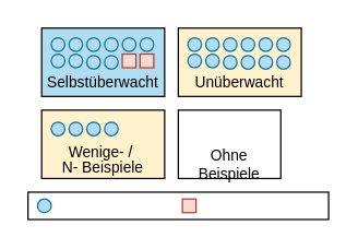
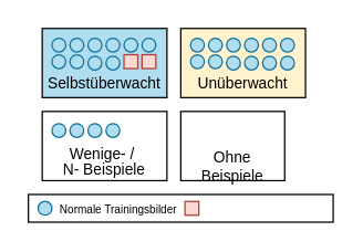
  <mxCell id="0" />
  <mxCell id="1" parent="0" />
  <mxCell id="2" value="" style="group" vertex="1" connectable="0" parent="1"><mxGeometry x="30" y="20" width="90" height="50" as="geometry" /></mxCell>
  <mxCell id="3" value="&lt;div&gt;&lt;font style=&quot;font-size: 11px;&quot;&gt;&lt;br&gt;&lt;/font&gt;&lt;/div&gt;&lt;div&gt;&lt;font style=&quot;font-size: 11px;&quot;&gt;&lt;br&gt;&lt;/font&gt;&lt;/div&gt;&lt;div&gt;&lt;font style=&quot;font-size: 11px;&quot;&gt;Selbstüberwacht&lt;/font&gt;&lt;/div&gt;" style="rounded=0;whiteSpace=wrap;html=1;align=center;fillColor=#b1ddf0;" vertex="1" parent="2"><mxGeometry width="90" height="50" as="geometry" /></mxCell>
  <mxCell id="4" value="" style="ellipse;whiteSpace=wrap;html=1;aspect=fixed;fillColor=#b1ddf0;strokeColor=#10739e;" vertex="1" parent="2"><mxGeometry x="7" y="7" width="10" height="10" as="geometry" /></mxCell>
  <mxCell id="5" value="" style="ellipse;whiteSpace=wrap;html=1;aspect=fixed;fillColor=#b1ddf0;strokeColor=#10739e;" vertex="1" parent="2"><mxGeometry x="20" y="7" width="10" height="10" as="geometry" /></mxCell>
  <mxCell id="6" value="" style="ellipse;whiteSpace=wrap;html=1;aspect=fixed;fillColor=#b1ddf0;strokeColor=#10739e;" vertex="1" parent="2"><mxGeometry x="33" y="7" width="10" height="10" as="geometry" /></mxCell>
  <mxCell id="7" value="" style="ellipse;whiteSpace=wrap;html=1;aspect=fixed;fillColor=#b1ddf0;strokeColor=#10739e;" vertex="1" parent="2"><mxGeometry x="46" y="7" width="10" height="10" as="geometry" /></mxCell>
  <mxCell id="8" value="" style="ellipse;whiteSpace=wrap;html=1;aspect=fixed;fillColor=#b1ddf0;strokeColor=#10739e;" vertex="1" parent="2"><mxGeometry x="59" y="7" width="10" height="10" as="geometry" /></mxCell>
  <mxCell id="9" value="" style="ellipse;whiteSpace=wrap;html=1;aspect=fixed;fillColor=#b1ddf0;strokeColor=#10739e;" vertex="1" parent="2"><mxGeometry x="72" y="7" width="10" height="10" as="geometry" /></mxCell>
  <mxCell id="10" value="" style="ellipse;whiteSpace=wrap;html=1;aspect=fixed;fillColor=#b1ddf0;strokeColor=#10739e;" vertex="1" parent="2"><mxGeometry x="7" y="19" width="10" height="10" as="geometry" /></mxCell>
  <mxCell id="11" value="" style="ellipse;whiteSpace=wrap;html=1;aspect=fixed;fillColor=#b1ddf0;strokeColor=#10739e;" vertex="1" parent="2"><mxGeometry x="20" y="19" width="10" height="10" as="geometry" /></mxCell>
  <mxCell id="12" value="" style="whiteSpace=wrap;html=1;aspect=fixed;fillColor=#fad9d5;strokeColor=#ae4132;" vertex="1" parent="2"><mxGeometry x="59" y="19" width="10" height="10" as="geometry" /></mxCell>
  <mxCell id="13" value="" style="whiteSpace=wrap;html=1;aspect=fixed;fillColor=#fad9d5;strokeColor=#ae4132;" vertex="1" parent="2"><mxGeometry x="72" y="19" width="10" height="10" as="geometry" /></mxCell>
  <mxCell id="14" value="" style="ellipse;whiteSpace=wrap;html=1;aspect=fixed;fillColor=#b1ddf0;strokeColor=#10739e;" vertex="1" parent="2"><mxGeometry x="33" y="20" width="10" height="10" as="geometry" /></mxCell>
  <mxCell id="15" value="" style="ellipse;whiteSpace=wrap;html=1;aspect=fixed;fillColor=#b1ddf0;strokeColor=#10739e;" vertex="1" parent="2"><mxGeometry x="46" y="20" width="10" height="10" as="geometry" /></mxCell>
  <mxCell id="16" value="&lt;div&gt;&lt;font style=&quot;font-size: 11px;&quot;&gt;&lt;br&gt;&lt;/font&gt;&lt;/div&gt;&lt;div&gt;&lt;font style=&quot;font-size: 11px;&quot;&gt;&lt;br&gt;&lt;/font&gt;&lt;/div&gt;&lt;div&gt;&lt;font style=&quot;font-size: 11px;&quot;&gt;Ohne Beispiele&lt;/font&gt;&lt;/div&gt;" style="rounded=0;whiteSpace=wrap;html=1;align=center;" vertex="1" parent="1"><mxGeometry x="130" y="80" width="75" height="50" as="geometry" /></mxCell>
  <mxCell id="17" value="" style="group" vertex="1" connectable="0" parent="1"><mxGeometry x="130" y="20" width="90" height="50" as="geometry" /></mxCell>
  <mxCell id="18" value="&lt;div&gt;&lt;font style=&quot;font-size: 11px;&quot;&gt;&lt;br&gt;&lt;/font&gt;&lt;/div&gt;&lt;div&gt;&lt;font style=&quot;font-size: 11px;&quot;&gt;&lt;br&gt;&lt;/font&gt;&lt;/div&gt;&lt;div&gt;&lt;font style=&quot;font-size: 11px;&quot;&gt;Unüberwacht&lt;/font&gt;&lt;/div&gt;" style="rounded=0;whiteSpace=wrap;html=1;align=center;fillColor=#fff2cc;" vertex="1" parent="17"><mxGeometry width="90" height="50" as="geometry" /></mxCell>
  <mxCell id="19" value="" style="ellipse;whiteSpace=wrap;html=1;aspect=fixed;fillColor=#b1ddf0;strokeColor=#10739e;" vertex="1" parent="17"><mxGeometry x="7" y="7" width="10" height="10" as="geometry" /></mxCell>
  <mxCell id="20" value="" style="ellipse;whiteSpace=wrap;html=1;aspect=fixed;fillColor=#b1ddf0;strokeColor=#10739e;" vertex="1" parent="17"><mxGeometry x="20" y="7" width="10" height="10" as="geometry" /></mxCell>
  <mxCell id="21" value="" style="ellipse;whiteSpace=wrap;html=1;aspect=fixed;fillColor=#b1ddf0;strokeColor=#10739e;" vertex="1" parent="17"><mxGeometry x="33" y="7" width="10" height="10" as="geometry" /></mxCell>
  <mxCell id="22" value="" style="ellipse;whiteSpace=wrap;html=1;aspect=fixed;fillColor=#b1ddf0;strokeColor=#10739e;" vertex="1" parent="17"><mxGeometry x="46" y="7" width="10" height="10" as="geometry" /></mxCell>
  <mxCell id="23" value="" style="ellipse;whiteSpace=wrap;html=1;aspect=fixed;fillColor=#b1ddf0;strokeColor=#10739e;" vertex="1" parent="17"><mxGeometry x="59" y="7" width="10" height="10" as="geometry" /></mxCell>
  <mxCell id="24" value="" style="ellipse;whiteSpace=wrap;html=1;aspect=fixed;fillColor=#b1ddf0;strokeColor=#10739e;" vertex="1" parent="17"><mxGeometry x="72" y="7" width="10" height="10" as="geometry" /></mxCell>
  <mxCell id="25" value="" style="ellipse;whiteSpace=wrap;html=1;aspect=fixed;fillColor=#b1ddf0;strokeColor=#10739e;" vertex="1" parent="17"><mxGeometry x="7" y="19" width="10" height="10" as="geometry" /></mxCell>
  <mxCell id="26" value="" style="ellipse;whiteSpace=wrap;html=1;aspect=fixed;fillColor=#b1ddf0;strokeColor=#10739e;" vertex="1" parent="17"><mxGeometry x="20" y="19" width="10" height="10" as="geometry" /></mxCell>
  <mxCell id="27" value="" style="ellipse;whiteSpace=wrap;html=1;aspect=fixed;fillColor=#b1ddf0;strokeColor=#10739e;" vertex="1" parent="17"><mxGeometry x="33" y="20" width="10" height="10" as="geometry" /></mxCell>
  <mxCell id="28" value="" style="ellipse;whiteSpace=wrap;html=1;aspect=fixed;fillColor=#b1ddf0;strokeColor=#10739e;" vertex="1" parent="17"><mxGeometry x="46" y="20" width="10" height="10" as="geometry" /></mxCell>
  <mxCell id="29" value="" style="ellipse;whiteSpace=wrap;html=1;aspect=fixed;fillColor=#b1ddf0;strokeColor=#10739e;" vertex="1" parent="17"><mxGeometry x="59" y="20" width="10" height="10" as="geometry" /></mxCell>
  <mxCell id="30" value="" style="ellipse;whiteSpace=wrap;html=1;aspect=fixed;fillColor=#b1ddf0;strokeColor=#10739e;" vertex="1" parent="17"><mxGeometry x="72" y="20" width="10" height="10" as="geometry" /></mxCell>
  <mxCell id="31" value="" style="group" vertex="1" connectable="0" parent="1"><mxGeometry x="20" y="140" width="220" height="20" as="geometry" /></mxCell>
  <mxCell id="32" value="" style="rounded=0;whiteSpace=wrap;html=1;container=0;" vertex="1" parent="31"><mxGeometry width="220" height="20" as="geometry" /></mxCell>
  <mxCell id="33" value="" style="whiteSpace=wrap;html=1;aspect=fixed;fillColor=#fad9d5;strokeColor=#ae4132;container=0;" vertex="1" parent="31"><mxGeometry x="112.995" y="5" width="10" height="10" as="geometry" /></mxCell>
  <mxCell id="34" value="" style="ellipse;whiteSpace=wrap;html=1;aspect=fixed;fillColor=#b1ddf0;strokeColor=#10739E;container=0;" vertex="1" parent="31"><mxGeometry x="6.995" y="5" width="10" height="10" as="geometry" /></mxCell>
+ <mxCell id="35" value="&lt;div align=&quot;left&quot;&gt;&lt;font style=&quot;font-size: 8px;&quot;&gt;&lt;span style=&quot;color: light-dark(rgb(0, 0, 0), rgb(84, 169, 206));&quot;&gt;Normale&lt;/span&gt; Trainingsbilder&lt;/font&gt;&lt;/div&gt;" style="text;html=1;align=left;verticalAlign=middle;whiteSpace=wrap;rounded=0;container=0;" vertex="1" parent="31"><mxGeometry x="21" y="2.5" width="90" height="15" as="geometry" /></mxCell>
  <mxCell id="36" value="" style="group" vertex="1" connectable="0" parent="1"><mxGeometry x="30" y="80" width="90" height="50" as="geometry" /></mxCell>
- <mxCell id="37" value="&lt;div style=&quot;line-height: 100%;&quot;&gt;&lt;div&gt;&lt;div style=&quot;line-height: 70%;&quot;&gt;&lt;div&gt;&lt;font style=&quot;font-size: 11px; line-height: 100%;&quot;&gt;&lt;br&gt;&lt;/font&gt;&lt;/div&gt;&lt;div&gt;&lt;font style=&quot;font-size: 11px; line-height: 100%;&quot;&gt;&lt;br&gt;&lt;/font&gt;&lt;/div&gt;&lt;div&gt;&lt;font style=&quot;font-size: 11px; line-height: 100%;&quot;&gt;Wenige- /&amp;nbsp;&lt;br&gt;N- Beispiele&lt;/font&gt;&lt;/div&gt;&lt;/div&gt;&lt;/div&gt;&lt;/div&gt;" style="rounded=0;whiteSpace=wrap;html=1;align=center;fillColor=#fff2cc;" vertex="1" parent="36"><mxGeometry width="90" height="50" as="geometry" /></mxCell>
+ <mxCell id="37" value="&lt;div style=&quot;line-height: 100%;&quot;&gt;&lt;div&gt;&lt;div style=&quot;line-height: 70%;&quot;&gt;&lt;div&gt;&lt;font style=&quot;font-size: 11px; line-height: 100%;&quot;&gt;&lt;br&gt;&lt;/font&gt;&lt;/div&gt;&lt;div&gt;&lt;font style=&quot;font-size: 11px; line-height: 100%;&quot;&gt;&lt;br&gt;&lt;/font&gt;&lt;/div&gt;&lt;div&gt;&lt;font style=&quot;font-size: 11px; line-height: 100%;&quot;&gt;Wenige- /&amp;nbsp;&lt;br&gt;N- Beispiele&lt;/font&gt;&lt;/div&gt;&lt;/div&gt;&lt;/div&gt;&lt;/div&gt;" style="rounded=0;whiteSpace=wrap;html=1;align=center;" vertex="1" parent="36"><mxGeometry width="90" height="50" as="geometry" /></mxCell>
  <mxCell id="38" value="" style="ellipse;whiteSpace=wrap;html=1;aspect=fixed;fillColor=#b1ddf0;strokeColor=#10739e;" vertex="1" parent="36"><mxGeometry x="7" y="8.75" width="10" height="10" as="geometry" /></mxCell>
  <mxCell id="39" value="" style="ellipse;whiteSpace=wrap;html=1;aspect=fixed;fillColor=#b1ddf0;strokeColor=#10739e;" vertex="1" parent="36"><mxGeometry x="20" y="8.75" width="10" height="10" as="geometry" /></mxCell>
  <mxCell id="40" value="" style="ellipse;whiteSpace=wrap;html=1;aspect=fixed;fillColor=#b1ddf0;strokeColor=#10739e;" vertex="1" parent="36"><mxGeometry x="33" y="8.75" width="10" height="10" as="geometry" /></mxCell>
  <mxCell id="41" value="" style="ellipse;whiteSpace=wrap;html=1;aspect=fixed;fillColor=#b1ddf0;strokeColor=#10739e;" vertex="1" parent="36"><mxGeometry x="46" y="8.75" width="10" height="10" as="geometry" /></mxCell>
